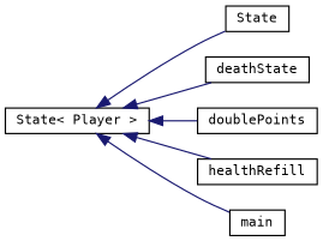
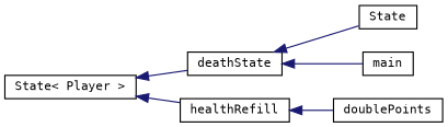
  digraph {
    fontname="DejaVu Sans Mono"
    rankdir=LR
    node [color=black fillcolor=white fontname="DejaVu Sans Mono" fontsize=10 shape=record style=filled]
    edge [color=midnightblue dir=back fontname="DejaVu Sans Mono" fontsize=10 labelfontname=Helvetica labelfontsize=10 style=solid]
    n1 [height=0.2 label="State\< Player \>" width=0.4]
    n2 [height=0.2 label=State width=0.4]
    n3 [height=0.2 label=deathState width=0.4]
    n4 [height=0.2 label=doublePoints width=0.4]
    n5 [height=0.2 label=healthRefill width=0.4]
    n6 [height=0.2 label=main width=0.4]
-   n1 -> n2
+   n3 -> n2
    n1 -> n3
-   n1 -> n4
+   n5 -> n4
    n1 -> n5
-   n1 -> n6
+   n3 -> n6
  }
